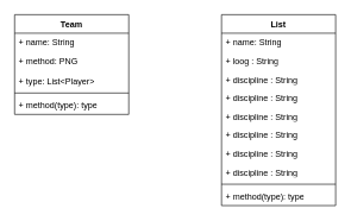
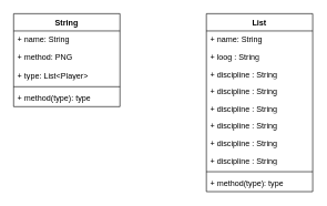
  <mxCell id="0" />
  <mxCell id="1" parent="0" />
- <mxCell id="2" value="Team" style="swimlane;fontStyle=1;align=center;verticalAlign=top;childLayout=stackLayout;horizontal=1;startSize=26;horizontalStack=0;resizeParent=1;resizeParentMax=0;resizeLast=0;collapsible=1;marginBottom=0;whiteSpace=wrap;html=1;" vertex="1" parent="1"><mxGeometry x="20" y="20" width="160" height="140" as="geometry" /></mxCell>
+ <mxCell id="2" value="String" style="swimlane;fontStyle=1;align=center;verticalAlign=top;childLayout=stackLayout;horizontal=1;startSize=26;horizontalStack=0;resizeParent=1;resizeParentMax=0;resizeLast=0;collapsible=1;marginBottom=0;whiteSpace=wrap;html=1;" vertex="1" parent="1"><mxGeometry x="20" y="20" width="160" height="140" as="geometry" /></mxCell>
  <mxCell id="3" value="+ name: String" style="text;strokeColor=none;fillColor=none;align=left;verticalAlign=top;spacingLeft=4;spacingRight=4;overflow=hidden;rotatable=0;points=[[0,0.5],[1,0.5]];portConstraint=eastwest;whiteSpace=wrap;html=1;" vertex="1" parent="2"><mxGeometry y="26" width="160" height="26" as="geometry" /></mxCell>
  <mxCell id="4" value="+ method: PNG" style="text;strokeColor=none;fillColor=none;align=left;verticalAlign=top;spacingLeft=4;spacingRight=4;overflow=hidden;rotatable=0;points=[[0,0.5],[1,0.5]];portConstraint=eastwest;whiteSpace=wrap;html=1;" vertex="1" parent="2"><mxGeometry y="52" width="160" height="28" as="geometry" /></mxCell>
  <mxCell id="5" value="+ type: List&amp;lt;Player&amp;gt;" style="text;strokeColor=none;fillColor=none;align=left;verticalAlign=top;spacingLeft=4;spacingRight=4;overflow=hidden;rotatable=0;points=[[0,0.5],[1,0.5]];portConstraint=eastwest;whiteSpace=wrap;html=1;" vertex="1" parent="2"><mxGeometry y="80" width="160" height="26" as="geometry" /></mxCell>
  <mxCell id="6" value="" style="line;strokeWidth=1;fillColor=none;align=left;verticalAlign=middle;spacingTop=-1;spacingLeft=3;spacingRight=3;rotatable=0;labelPosition=right;points=[];portConstraint=eastwest;strokeColor=inherit;" vertex="1" parent="2"><mxGeometry y="106" width="160" height="8" as="geometry" /></mxCell>
  <mxCell id="7" value="+ method(type): type" style="text;strokeColor=none;fillColor=none;align=left;verticalAlign=top;spacingLeft=4;spacingRight=4;overflow=hidden;rotatable=0;points=[[0,0.5],[1,0.5]];portConstraint=eastwest;whiteSpace=wrap;html=1;" vertex="1" parent="2"><mxGeometry y="114" width="160" height="26" as="geometry" /></mxCell>
  <mxCell id="8" value="List" style="swimlane;fontStyle=1;align=center;verticalAlign=top;childLayout=stackLayout;horizontal=1;startSize=26;horizontalStack=0;resizeParent=1;resizeParentMax=0;resizeLast=0;collapsible=1;marginBottom=0;whiteSpace=wrap;html=1;" vertex="1" parent="1"><mxGeometry x="310" y="20" width="160" height="268" as="geometry" /></mxCell>
  <mxCell id="9" value="+ name: String" style="text;strokeColor=none;fillColor=none;align=left;verticalAlign=top;spacingLeft=4;spacingRight=4;overflow=hidden;rotatable=0;points=[[0,0.5],[1,0.5]];portConstraint=eastwest;whiteSpace=wrap;html=1;" vertex="1" parent="8"><mxGeometry y="26" width="160" height="26" as="geometry" /></mxCell>
  <mxCell id="10" value="+ loog&amp;nbsp;: String" style="text;strokeColor=none;fillColor=none;align=left;verticalAlign=top;spacingLeft=4;spacingRight=4;overflow=hidden;rotatable=0;points=[[0,0.5],[1,0.5]];portConstraint=eastwest;whiteSpace=wrap;html=1;" vertex="1" parent="8"><mxGeometry y="52" width="160" height="26" as="geometry" /></mxCell>
  <mxCell id="11" value="+ discipline : String" style="text;strokeColor=none;fillColor=none;align=left;verticalAlign=top;spacingLeft=4;spacingRight=4;overflow=hidden;rotatable=0;points=[[0,0.5],[1,0.5]];portConstraint=eastwest;whiteSpace=wrap;html=1;" vertex="1" parent="8"><mxGeometry y="78" width="160" height="26" as="geometry" /></mxCell>
  <mxCell id="12" value="+ discipline : String" style="text;strokeColor=none;fillColor=none;align=left;verticalAlign=top;spacingLeft=4;spacingRight=4;overflow=hidden;rotatable=0;points=[[0,0.5],[1,0.5]];portConstraint=eastwest;whiteSpace=wrap;html=1;" vertex="1" parent="8"><mxGeometry y="104" width="160" height="26" as="geometry" /></mxCell>
  <mxCell id="13" value="+ discipline : String" style="text;strokeColor=none;fillColor=none;align=left;verticalAlign=top;spacingLeft=4;spacingRight=4;overflow=hidden;rotatable=0;points=[[0,0.5],[1,0.5]];portConstraint=eastwest;whiteSpace=wrap;html=1;" vertex="1" parent="8"><mxGeometry y="130" width="160" height="26" as="geometry" /></mxCell>
  <mxCell id="14" value="+ discipline : String" style="text;strokeColor=none;fillColor=none;align=left;verticalAlign=top;spacingLeft=4;spacingRight=4;overflow=hidden;rotatable=0;points=[[0,0.5],[1,0.5]];portConstraint=eastwest;whiteSpace=wrap;html=1;" vertex="1" parent="8"><mxGeometry y="156" width="160" height="26" as="geometry" /></mxCell>
  <mxCell id="15" value="+ discipline : String" style="text;strokeColor=none;fillColor=none;align=left;verticalAlign=top;spacingLeft=4;spacingRight=4;overflow=hidden;rotatable=0;points=[[0,0.5],[1,0.5]];portConstraint=eastwest;whiteSpace=wrap;html=1;" vertex="1" parent="8"><mxGeometry y="182" width="160" height="26" as="geometry" /></mxCell>
  <mxCell id="16" value="+ discipline : String" style="text;strokeColor=none;fillColor=none;align=left;verticalAlign=top;spacingLeft=4;spacingRight=4;overflow=hidden;rotatable=0;points=[[0,0.5],[1,0.5]];portConstraint=eastwest;whiteSpace=wrap;html=1;" vertex="1" parent="8"><mxGeometry y="208" width="160" height="26" as="geometry" /></mxCell>
  <mxCell id="17" value="" style="line;strokeWidth=1;fillColor=none;align=left;verticalAlign=middle;spacingTop=-1;spacingLeft=3;spacingRight=3;rotatable=0;labelPosition=right;points=[];portConstraint=eastwest;strokeColor=inherit;" vertex="1" parent="8"><mxGeometry y="234" width="160" height="8" as="geometry" /></mxCell>
  <mxCell id="18" value="+ method(type): type" style="text;strokeColor=none;fillColor=none;align=left;verticalAlign=top;spacingLeft=4;spacingRight=4;overflow=hidden;rotatable=0;points=[[0,0.5],[1,0.5]];portConstraint=eastwest;whiteSpace=wrap;html=1;" vertex="1" parent="8"><mxGeometry y="242" width="160" height="26" as="geometry" /></mxCell>
